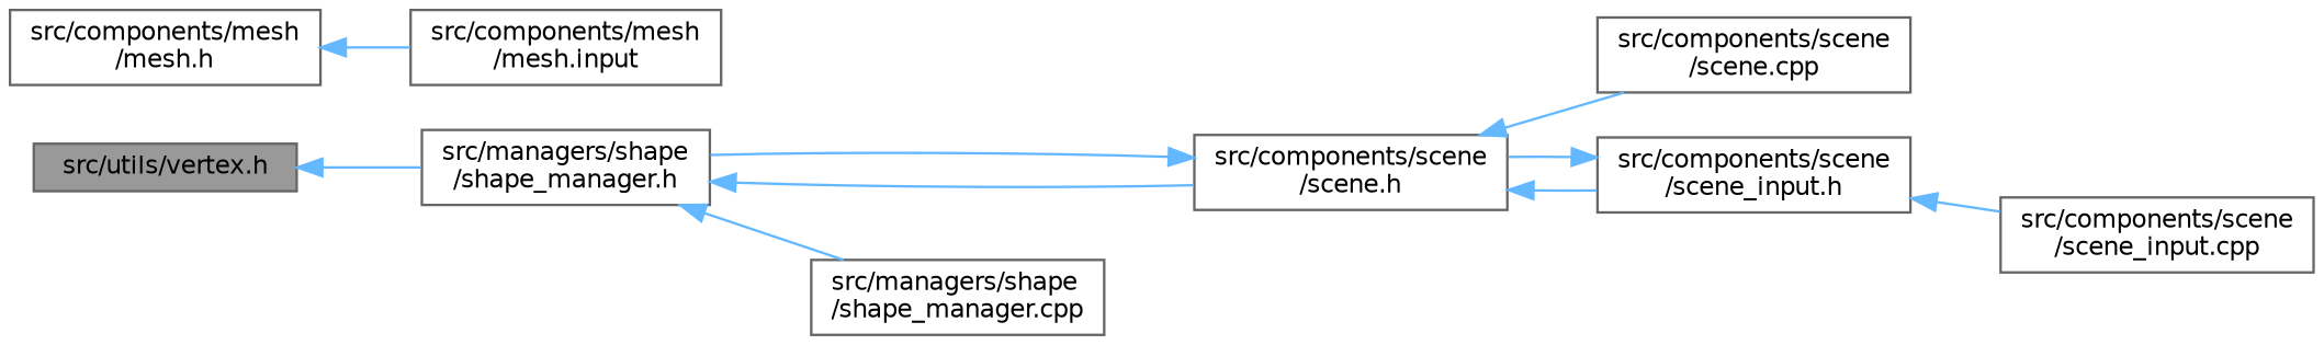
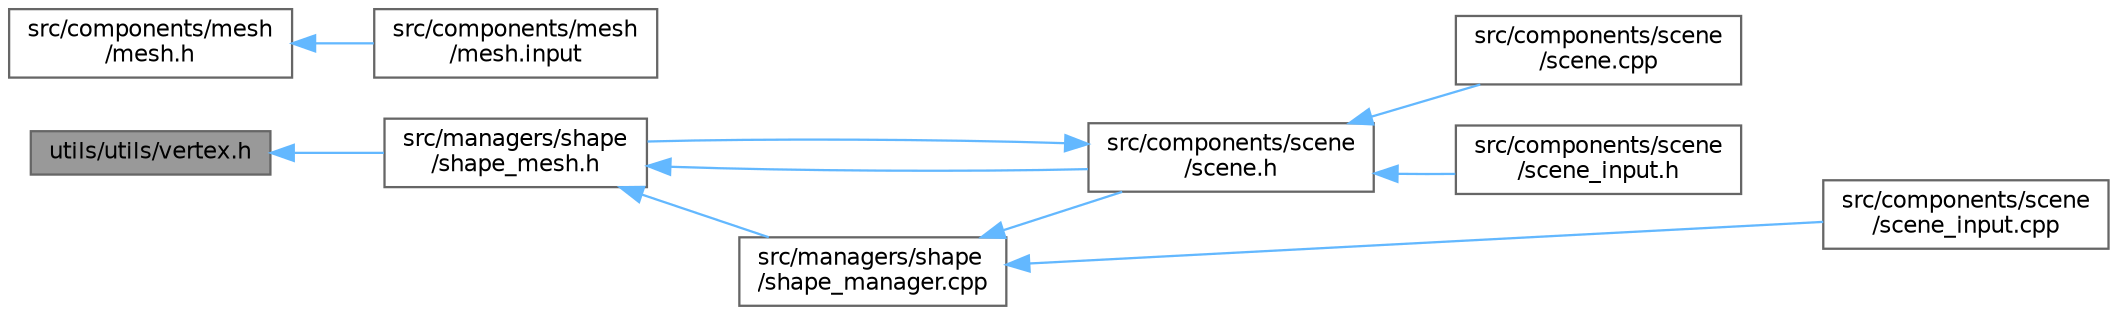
  digraph {
    rankdir=LR
    node [color=grey40 fillcolor=white fontname=Helvetica fontsize=10 shape=box style=filled]
    edge [color=steelblue1 dir=back fontname=Helvetica fontsize=10 labelfontname=Helvetica labelfontsize=10 style=solid]
-   n1 [color=gray40 fillcolor=grey60 fontcolor=black height=0.2 label="src/utils/vertex.h" width=0.4]
-   n2 [height=0.2 label="src/managers/shape\l/shape_manager.h" width=0.4]
+   n1 [color=gray40 fillcolor=grey60 fontcolor=black height=0.2 label="utils/utils/vertex.h" width=0.4]
+   n2 [height=0.2 label="src/managers/shape\l/shape_mesh.h" width=0.4]
    n3 [height=0.2 label="src/components/mesh\l/mesh.h" width=0.4]
    n4 [height=0.2 label="src/components/mesh\l/mesh.input" width=0.4]
    n5 [height=0.2 label="src/components/scene\l/scene.h" width=0.4]
    n6 [height=0.2 label="src/managers/shape\l/shape_manager.cpp" width=0.4]
    n7 [height=0.2 label="src/components/scene\l/scene.cpp" width=0.4]
    n8 [height=0.2 label="src/components/scene\l/scene_input.h" width=0.4]
    n9 [height=0.2 label="src/components/scene\l/scene_input.cpp" width=0.4]
    n1 -> n2
    n2 -> n5
    n2 -> n6
    n3 -> n4
    n5 -> n2
    n5 -> n7
    n5 -> n8
-   n8 -> n5
-   n8 -> n9
+   n6 -> n5
+   n6 -> n9
  }
